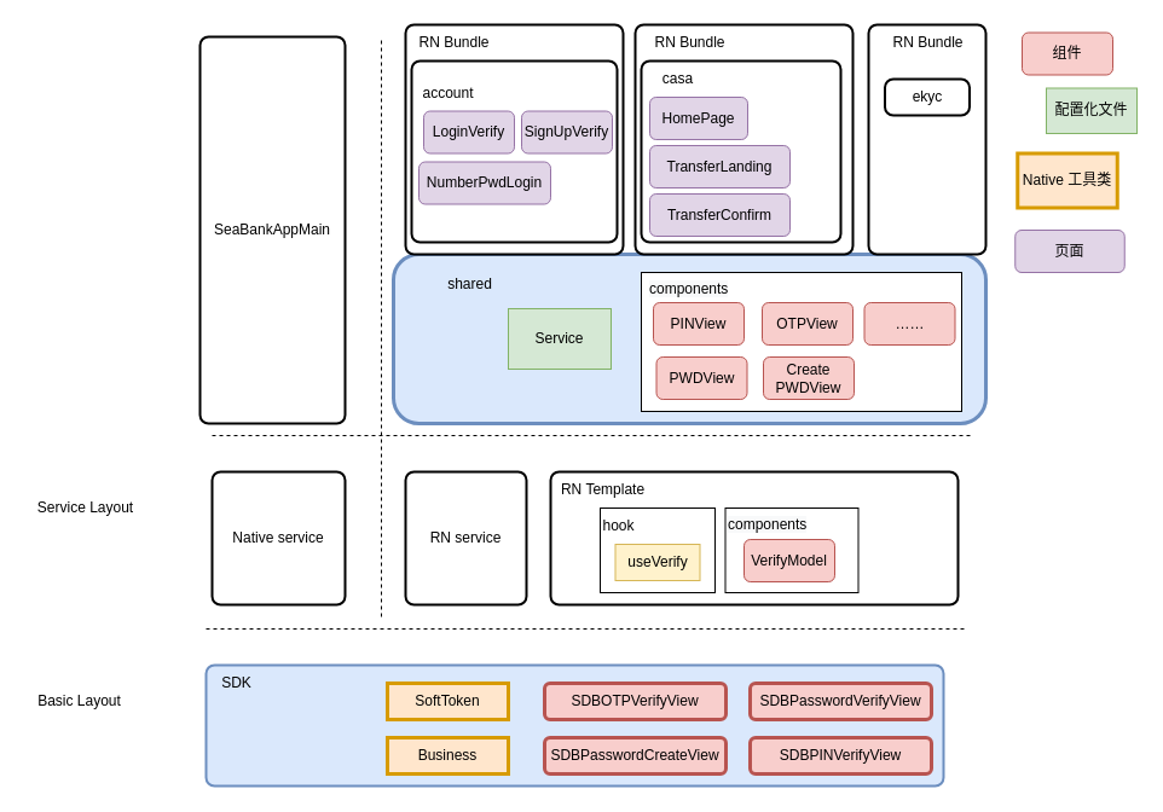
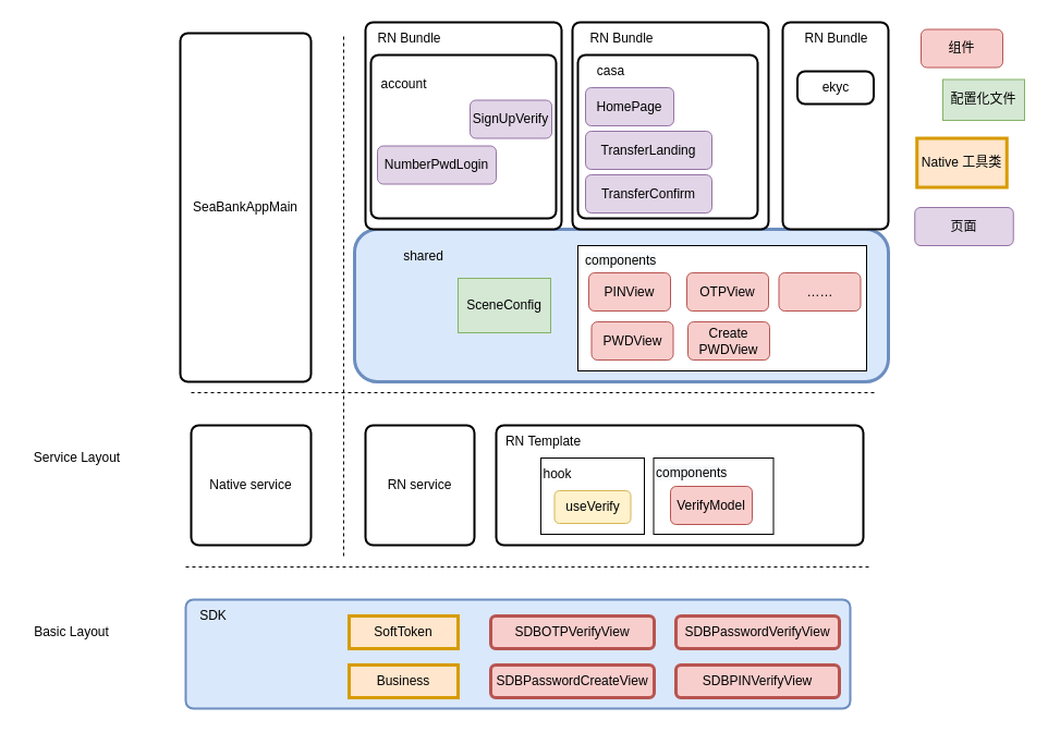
  <mxCell id="0" />
  <mxCell id="1" parent="0" />
  <mxCell id="2" value="" style="rounded=1;whiteSpace=wrap;html=1;absoluteArcSize=1;arcSize=14;strokeWidth=2;" vertex="1" parent="1"><mxGeometry x="455" y="390" width="337" height="110" as="geometry" /></mxCell>
  <mxCell id="3" value="" style="rounded=1;whiteSpace=wrap;html=1;fillColor=#dae8fc;strokeColor=#6c8ebf;strokeWidth=3;" parent="1" vertex="1"><mxGeometry x="325" y="210" width="490" height="140" as="geometry" /></mxCell>
  <mxCell id="4" value="" style="whiteSpace=wrap;html=1;" parent="1" vertex="1"><mxGeometry x="530" y="225" width="265" height="115" as="geometry" /></mxCell>
  <mxCell id="5" value="&lt;span style=&quot;&quot;&gt;SeaBankAppMain&lt;/span&gt;" style="rounded=1;whiteSpace=wrap;html=1;absoluteArcSize=1;arcSize=14;strokeWidth=2;" parent="1" vertex="1"><mxGeometry x="165" y="30" width="120" height="320" as="geometry" /></mxCell>
  <mxCell id="6" value="" style="rounded=1;whiteSpace=wrap;html=1;absoluteArcSize=1;arcSize=14;strokeWidth=2;" parent="1" vertex="1"><mxGeometry x="335" y="20" width="180" height="190" as="geometry" /></mxCell>
  <mxCell id="7" value="RN Bundle" style="text;html=1;align=center;verticalAlign=middle;resizable=0;points=[];autosize=1;strokeColor=none;fillColor=none;" parent="1" vertex="1"><mxGeometry x="335" y="20" width="80" height="30" as="geometry" /></mxCell>
  <mxCell id="8" value="" style="rounded=1;whiteSpace=wrap;html=1;absoluteArcSize=1;arcSize=14;strokeWidth=2;" parent="1" vertex="1"><mxGeometry x="525" y="20" width="180" height="190" as="geometry" /></mxCell>
  <mxCell id="9" value="RN Bundle" style="text;html=1;align=center;verticalAlign=middle;resizable=0;points=[];autosize=1;strokeColor=none;fillColor=none;" parent="1" vertex="1"><mxGeometry x="530" y="20" width="80" height="30" as="geometry" /></mxCell>
  <mxCell id="10" value="" style="rounded=1;whiteSpace=wrap;html=1;absoluteArcSize=1;arcSize=14;strokeWidth=2;" parent="1" vertex="1"><mxGeometry x="718" y="20" width="97" height="190" as="geometry" /></mxCell>
  <mxCell id="11" value="RN Bundle" style="text;html=1;align=center;verticalAlign=middle;resizable=0;points=[];autosize=1;strokeColor=none;fillColor=none;" parent="1" vertex="1"><mxGeometry x="726.5" y="20" width="80" height="30" as="geometry" /></mxCell>
  <mxCell id="12" value="" style="rounded=1;whiteSpace=wrap;html=1;absoluteArcSize=1;arcSize=14;strokeWidth=2;" parent="1" vertex="1"><mxGeometry x="340" y="50" width="170" height="150" as="geometry" /></mxCell>
  <mxCell id="13" value="" style="rounded=1;whiteSpace=wrap;html=1;absoluteArcSize=1;arcSize=14;strokeWidth=2;" parent="1" vertex="1"><mxGeometry x="530" y="50" width="165" height="150" as="geometry" /></mxCell>
  <mxCell id="14" value="&lt;span style=&quot;&quot;&gt;ekyc&lt;/span&gt;" style="rounded=1;whiteSpace=wrap;html=1;absoluteArcSize=1;arcSize=14;strokeWidth=2;" parent="1" vertex="1"><mxGeometry x="731.5" y="65" width="70" height="30" as="geometry" /></mxCell>
  <mxCell id="15" value="Native service" style="rounded=1;whiteSpace=wrap;html=1;absoluteArcSize=1;arcSize=14;strokeWidth=2;" parent="1" vertex="1"><mxGeometry x="175" y="390" width="110" height="110" as="geometry" /></mxCell>
  <mxCell id="16" value="RN service" style="rounded=1;whiteSpace=wrap;html=1;absoluteArcSize=1;arcSize=14;strokeWidth=2;" parent="1" vertex="1"><mxGeometry x="335" y="390" width="100" height="110" as="geometry" /></mxCell>
  <mxCell id="17" value="" style="rounded=1;whiteSpace=wrap;html=1;absoluteArcSize=1;arcSize=14;strokeWidth=2;fillColor=#dae8fc;strokeColor=#6c8ebf;" parent="1" vertex="1"><mxGeometry x="170" y="550" width="610" height="100" as="geometry" /></mxCell>
  <mxCell id="18" value="Service Layout" style="text;html=1;align=center;verticalAlign=middle;resizable=0;points=[];autosize=1;strokeColor=none;fillColor=none;" parent="1" vertex="1"><mxGeometry x="20" y="405" width="100" height="30" as="geometry" /></mxCell>
  <mxCell id="19" value="Basic Layout" style="text;html=1;align=center;verticalAlign=middle;resizable=0;points=[];autosize=1;strokeColor=none;fillColor=none;" parent="1" vertex="1"><mxGeometry x="20" y="565" width="90" height="30" as="geometry" /></mxCell>
  <mxCell id="20" value="" style="endArrow=none;dashed=1;html=1;rounded=0;" parent="1" edge="1"><mxGeometry width="50" height="50" relative="1" as="geometry"><mxPoint x="315" y="510" as="sourcePoint" /><mxPoint x="315" y="30" as="targetPoint" /></mxGeometry></mxCell>
  <mxCell id="21" value="" style="endArrow=none;dashed=1;html=1;rounded=0;" parent="1" edge="1"><mxGeometry width="50" height="50" relative="1" as="geometry"><mxPoint x="175" y="360" as="sourcePoint" /><mxPoint x="805" y="360" as="targetPoint" /></mxGeometry></mxCell>
  <mxCell id="22" value="" style="endArrow=none;dashed=1;html=1;rounded=0;" parent="1" edge="1"><mxGeometry width="50" height="50" relative="1" as="geometry"><mxPoint x="170" y="520" as="sourcePoint" /><mxPoint x="800" y="520" as="targetPoint" /></mxGeometry></mxCell>
  <mxCell id="23" value="shared" style="text;html=1;align=center;verticalAlign=middle;resizable=0;points=[];autosize=1;strokeColor=none;fillColor=none;" parent="1" vertex="1"><mxGeometry x="357.5" y="220" width="60" height="30" as="geometry" /></mxCell>
  <mxCell id="24" value="PINView" style="rounded=1;whiteSpace=wrap;html=1;fillColor=#f8cecc;strokeColor=#b85450;" parent="1" vertex="1"><mxGeometry x="540" y="250" width="75" height="35" as="geometry" /></mxCell>
  <mxCell id="25" value="OTPView" style="rounded=1;whiteSpace=wrap;html=1;fillColor=#f8cecc;strokeColor=#b85450;" parent="1" vertex="1"><mxGeometry x="630" y="250" width="75" height="35" as="geometry" /></mxCell>
  <mxCell id="26" value="&lt;meta charset=&quot;utf-8&quot;&gt;&lt;span style=&quot;color: rgb(0, 0, 0); font-family: Helvetica; font-size: 12px; font-style: normal; font-variant-ligatures: normal; font-variant-caps: normal; font-weight: 400; letter-spacing: normal; orphans: 2; text-align: center; text-indent: 0px; text-transform: none; widows: 2; word-spacing: 0px; -webkit-text-stroke-width: 0px; background-color: rgb(248, 249, 250); text-decoration-thickness: initial; text-decoration-style: initial; text-decoration-color: initial; float: none; display: inline !important;&quot;&gt;components&lt;/span&gt;" style="text;whiteSpace=wrap;html=1;" parent="1" vertex="1"><mxGeometry x="535" y="225" width="100" height="40" as="geometry" /></mxCell>
  <mxCell id="27" value="PWDView" style="rounded=1;whiteSpace=wrap;html=1;fillColor=#f8cecc;strokeColor=#b85450;" parent="1" vertex="1"><mxGeometry x="542.5" y="295" width="75" height="35" as="geometry" /></mxCell>
  <mxCell id="28" value="Create PWDView" style="rounded=1;whiteSpace=wrap;html=1;fillColor=#f8cecc;strokeColor=#b85450;" parent="1" vertex="1"><mxGeometry x="631" y="295" width="75" height="35" as="geometry" /></mxCell>
  <mxCell id="29" value="SDBOTPVerifyView" style="rounded=1;whiteSpace=wrap;html=1;strokeWidth=3;fillColor=#f8cecc;strokeColor=#b85450;" parent="1" vertex="1"><mxGeometry x="450" y="565" width="150" height="30" as="geometry" /></mxCell>
  <mxCell id="30" value="SDBPasswordVerifyView" style="rounded=1;whiteSpace=wrap;html=1;strokeWidth=3;fillColor=#f8cecc;strokeColor=#b85450;" parent="1" vertex="1"><mxGeometry x="620" y="565" width="150" height="30" as="geometry" /></mxCell>
  <mxCell id="31" value="SDBPasswordCreateView" style="rounded=1;whiteSpace=wrap;html=1;strokeWidth=3;fillColor=#f8cecc;strokeColor=#b85450;" parent="1" vertex="1"><mxGeometry x="450" y="610" width="150" height="30" as="geometry" /></mxCell>
  <mxCell id="32" value="SDBPINVerifyView" style="rounded=1;whiteSpace=wrap;html=1;strokeWidth=3;fillColor=#f8cecc;strokeColor=#b85450;" parent="1" vertex="1"><mxGeometry x="620" y="610" width="150" height="30" as="geometry" /></mxCell>
  <mxCell id="33" value="&lt;span style=&quot;&quot;&gt;SDK&lt;/span&gt;" style="text;html=1;align=center;verticalAlign=middle;resizable=0;points=[];autosize=1;strokeColor=none;fillColor=none;" parent="1" vertex="1"><mxGeometry x="170" y="550" width="50" height="30" as="geometry" /></mxCell>
  <mxCell id="34" value="SoftToken" style="whiteSpace=wrap;html=1;strokeWidth=3;fillColor=#ffe6cc;strokeColor=#d79b00;" parent="1" vertex="1"><mxGeometry x="320" y="565" width="100" height="30" as="geometry" /></mxCell>
  <mxCell id="35" value="Business" style="whiteSpace=wrap;html=1;strokeWidth=3;fillColor=#ffe6cc;strokeColor=#d79b00;" parent="1" vertex="1"><mxGeometry x="320" y="610" width="100" height="30" as="geometry" /></mxCell>
  <mxCell id="36" value="&lt;span style=&quot;&quot;&gt;account&lt;/span&gt;" style="text;html=1;align=center;verticalAlign=middle;resizable=0;points=[];autosize=1;strokeColor=none;fillColor=none;" parent="1" vertex="1"><mxGeometry x="335" y="61.5" width="70" height="30" as="geometry" /></mxCell>
- <mxCell id="37" value="LoginVerify" style="rounded=1;whiteSpace=wrap;html=1;fillColor=#e1d5e7;strokeColor=#9673a6;" parent="1" vertex="1"><mxGeometry x="350" y="91.5" width="75" height="35" as="geometry" /></mxCell>
  <mxCell id="38" value="SignUpVerify" style="rounded=1;whiteSpace=wrap;html=1;fillColor=#e1d5e7;strokeColor=#9673a6;" parent="1" vertex="1"><mxGeometry x="431" y="91.5" width="75" height="35" as="geometry" /></mxCell>
  <mxCell id="39" value="&lt;span style=&quot;&quot;&gt;RN Template&lt;/span&gt;" style="text;html=1;align=center;verticalAlign=middle;resizable=0;points=[];autosize=1;strokeColor=none;fillColor=none;" vertex="1" parent="1"><mxGeometry x="452.5" y="390" width="90" height="30" as="geometry" /></mxCell>
  <mxCell id="40" value="" style="group" vertex="1" connectable="0" parent="1"><mxGeometry x="486" y="420" width="105" height="70" as="geometry" /></mxCell>
  <mxCell id="41" value="" style="whiteSpace=wrap;html=1;" parent="40" vertex="1"><mxGeometry x="10" width="95" height="70" as="geometry" /></mxCell>
  <mxCell id="42" value="&lt;span style=&quot;&quot;&gt;hook&lt;/span&gt;" style="text;html=1;align=center;verticalAlign=middle;resizable=0;points=[];autosize=1;strokeColor=none;fillColor=none;" parent="40" vertex="1"><mxGeometry width="50" height="30" as="geometry" /></mxCell>
- <mxCell id="43" value="useVerify" style="whiteSpace=wrap;html=1;fillColor=#fff2cc;strokeColor=#d6b656;rounded=0;" parent="40" vertex="1"><mxGeometry x="22.5" y="30" width="70" height="30" as="geometry" /></mxCell>
- <mxCell id="44" value="&lt;span style=&quot;&quot;&gt;Service&lt;/span&gt;" style="whiteSpace=wrap;html=1;fillColor=#d5e8d4;strokeColor=#82b366;" vertex="1" parent="1"><mxGeometry x="420" y="255" width="85" height="50" as="geometry" /></mxCell>
+ <mxCell id="43" value="useVerify" style="rounded=1;whiteSpace=wrap;html=1;fillColor=#fff2cc;strokeColor=#d6b656;" parent="40" vertex="1"><mxGeometry x="22.5" y="30" width="70" height="30" as="geometry" /></mxCell>
+ <mxCell id="44" value="&lt;span style=&quot;&quot;&gt;SceneConfig&lt;/span&gt;" style="whiteSpace=wrap;html=1;fillColor=#d5e8d4;strokeColor=#82b366;" vertex="1" parent="1"><mxGeometry x="420" y="255" width="85" height="50" as="geometry" /></mxCell>
  <mxCell id="45" value="" style="whiteSpace=wrap;html=1;" vertex="1" parent="1"><mxGeometry x="599.5" y="420" width="110" height="70" as="geometry" /></mxCell>
  <mxCell id="46" value="VerifyModel" style="rounded=1;whiteSpace=wrap;html=1;fillColor=#f8cecc;strokeColor=#b85450;" parent="1" vertex="1"><mxGeometry x="615" y="446" width="75" height="35" as="geometry" /></mxCell>
  <mxCell id="47" value="&lt;meta charset=&quot;utf-8&quot;&gt;&lt;span style=&quot;color: rgb(0, 0, 0); font-family: Helvetica; font-size: 12px; font-style: normal; font-variant-ligatures: normal; font-variant-caps: normal; font-weight: 400; letter-spacing: normal; orphans: 2; text-align: center; text-indent: 0px; text-transform: none; widows: 2; word-spacing: 0px; -webkit-text-stroke-width: 0px; background-color: rgb(248, 249, 250); text-decoration-thickness: initial; text-decoration-style: initial; text-decoration-color: initial; float: none; display: inline !important;&quot;&gt;components&lt;/span&gt;" style="text;whiteSpace=wrap;html=1;" vertex="1" parent="1"><mxGeometry x="600" y="420" width="75" height="20" as="geometry" /></mxCell>
  <mxCell id="48" value="……" style="rounded=1;whiteSpace=wrap;html=1;fillColor=#f8cecc;strokeColor=#b85450;" vertex="1" parent="1"><mxGeometry x="714.5" y="250" width="75" height="35" as="geometry" /></mxCell>
  <mxCell id="49" value="&lt;span style=&quot;&quot;&gt;casa&lt;/span&gt;" style="text;html=1;align=center;verticalAlign=middle;resizable=0;points=[];autosize=1;strokeColor=none;fillColor=none;" vertex="1" parent="1"><mxGeometry x="535" y="50" width="50" height="30" as="geometry" /></mxCell>
  <mxCell id="50" value="NumberPwdLogin" style="rounded=1;whiteSpace=wrap;html=1;fillColor=#e1d5e7;strokeColor=#9673a6;" vertex="1" parent="1"><mxGeometry x="346" y="133.5" width="109" height="35" as="geometry" /></mxCell>
  <mxCell id="51" value="TransferLanding" style="rounded=1;whiteSpace=wrap;html=1;fillColor=#e1d5e7;strokeColor=#9673a6;" vertex="1" parent="1"><mxGeometry x="537" y="120" width="116" height="35" as="geometry" /></mxCell>
  <mxCell id="52" value="TransferConfirm" style="rounded=1;whiteSpace=wrap;html=1;fillColor=#e1d5e7;strokeColor=#9673a6;" vertex="1" parent="1"><mxGeometry x="537" y="160" width="116" height="35" as="geometry" /></mxCell>
  <mxCell id="53" value="HomePage" style="rounded=1;whiteSpace=wrap;html=1;fillColor=#e1d5e7;strokeColor=#9673a6;" vertex="1" parent="1"><mxGeometry x="537" width="81" height="35" as="geometry" y="80" /></mxCell>
  <mxCell id="54" value="组件" style="rounded=1;whiteSpace=wrap;html=1;fillColor=#f8cecc;strokeColor=#b85450;" vertex="1" parent="1"><mxGeometry x="845" y="26.5" width="75" height="35" as="geometry" /></mxCell>
  <mxCell id="55" value="配置化文件" style="whiteSpace=wrap;html=1;fillColor=#d5e8d4;strokeColor=#82b366;" vertex="1" parent="1"><mxGeometry x="865" y="72.5" width="75" height="37.5" as="geometry" /></mxCell>
  <mxCell id="56" value="Native 工具类" style="whiteSpace=wrap;html=1;strokeWidth=3;fillColor=#ffe6cc;strokeColor=#d79b00;" vertex="1" parent="1"><mxGeometry x="841.25" y="126.5" width="82.5" height="45" as="geometry" /></mxCell>
  <mxCell id="57" value="页面" style="rounded=1;whiteSpace=wrap;html=1;fillColor=#e1d5e7;strokeColor=#9673a6;" vertex="1" parent="1"><mxGeometry x="839.25" y="190" width="90.5" height="35" as="geometry" /></mxCell>
